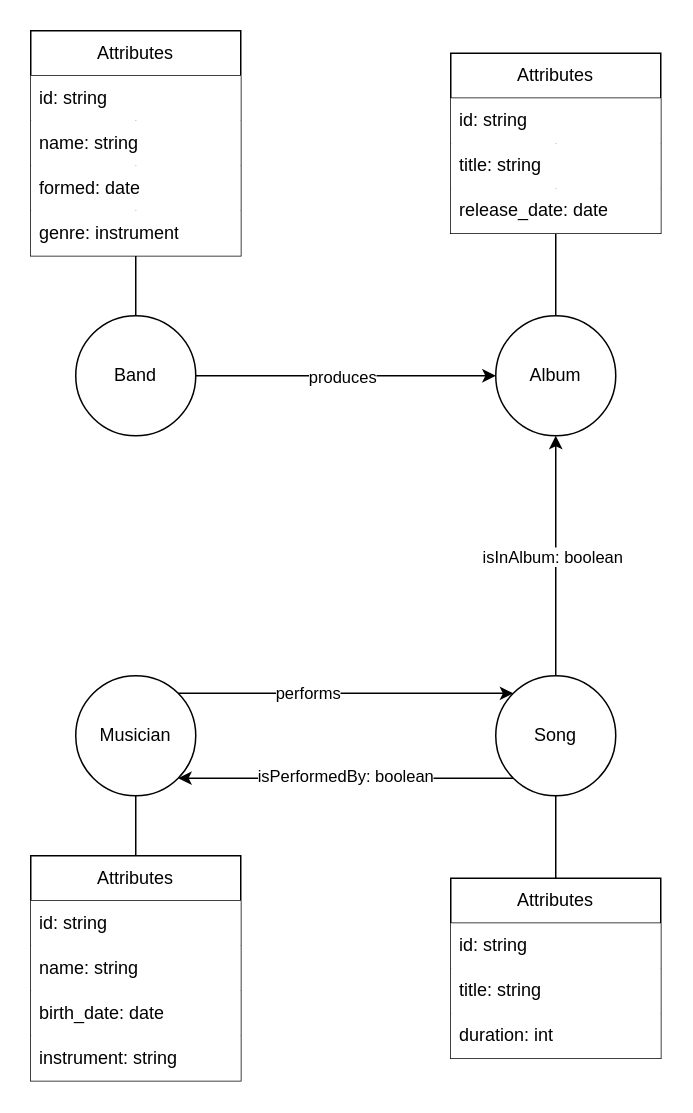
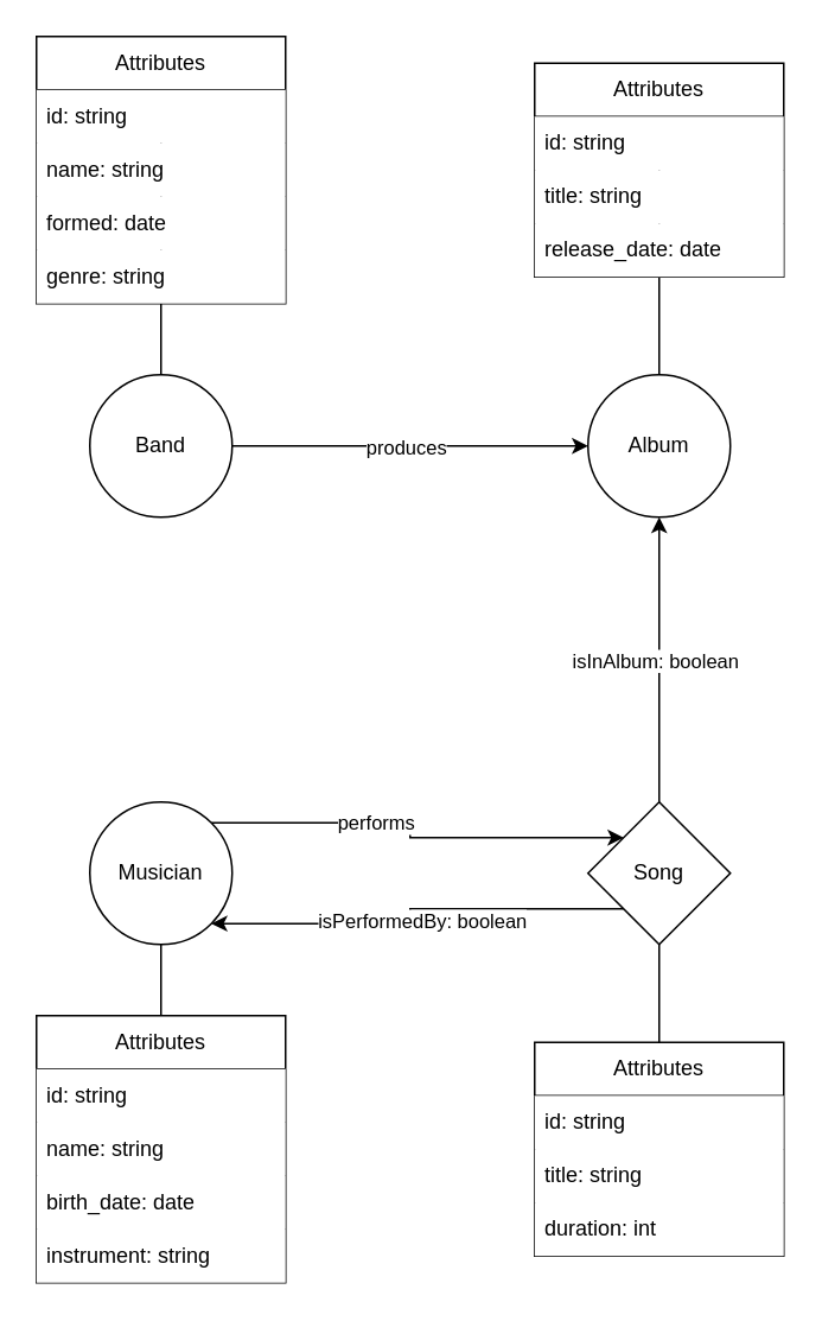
  <mxCell id="0" />
  <mxCell id="1" parent="0" />
  <mxCell id="2" value="" style="endArrow=none;html=1;rounded=0;entryX=0.5;entryY=0;entryDx=0;entryDy=0;exitX=0.5;exitY=0;exitDx=0;exitDy=0;" edge="1" parent="1" source="15" target="5"><mxGeometry width="50" height="50" relative="1" as="geometry"><mxPoint x="280" y="170" as="sourcePoint" /><mxPoint x="330" y="120" as="targetPoint" /></mxGeometry></mxCell>
  <mxCell id="3" style="edgeStyle=orthogonalEdgeStyle;rounded=0;orthogonalLoop=1;jettySize=auto;html=1;exitX=1;exitY=0.5;exitDx=0;exitDy=0;entryX=0;entryY=0.5;entryDx=0;entryDy=0;" edge="1" parent="1" source="5" target="11"><mxGeometry relative="1" as="geometry" /></mxCell>
  <mxCell id="4" value="produces" style="edgeLabel;html=1;align=center;verticalAlign=middle;resizable=0;points=[];" vertex="1" connectable="0" parent="3"><mxGeometry x="-0.067" y="-3" relative="1" as="geometry"><mxPoint x="4" y="-3" as="offset" /></mxGeometry></mxCell>
  <mxCell id="5" value="Band" style="ellipse;whiteSpace=wrap;html=1;aspect=fixed;" vertex="1" parent="1"><mxGeometry x="50" y="210" width="80" height="80" as="geometry" /></mxCell>
  <mxCell id="6" style="edgeStyle=orthogonalEdgeStyle;rounded=0;orthogonalLoop=1;jettySize=auto;html=1;exitX=0;exitY=1;exitDx=0;exitDy=0;entryX=1;entryY=1;entryDx=0;entryDy=0;" edge="1" parent="1" source="10" target="14"><mxGeometry relative="1" as="geometry" /></mxCell>
  <mxCell id="7" value="isPerformedBy: boolean" style="edgeLabel;html=1;align=center;verticalAlign=middle;resizable=0;points=[];" vertex="1" connectable="0" parent="6"><mxGeometry x="0.197" y="-2" relative="1" as="geometry"><mxPoint x="22" as="offset" /></mxGeometry></mxCell>
  <mxCell id="8" style="edgeStyle=orthogonalEdgeStyle;rounded=0;orthogonalLoop=1;jettySize=auto;html=1;exitX=0.5;exitY=0;exitDx=0;exitDy=0;entryX=0.5;entryY=1;entryDx=0;entryDy=0;" edge="1" parent="1" source="10" target="11"><mxGeometry relative="1" as="geometry" /></mxCell>
  <mxCell id="9" value="isInAlbum: boolean" style="edgeLabel;html=1;align=center;verticalAlign=middle;resizable=0;points=[];" vertex="1" connectable="0" parent="8"><mxGeometry y="3" relative="1" as="geometry"><mxPoint as="offset" /></mxGeometry></mxCell>
- <mxCell id="10" value="Song" style="ellipse;whiteSpace=wrap;html=1;aspect=fixed;" vertex="1" parent="1"><mxGeometry x="330" y="450" width="80" height="80" as="geometry" /></mxCell>
+ <mxCell id="10" value="Song" style="rhombus;whiteSpace=wrap;html=1;aspect=fixed;" vertex="1" parent="1"><mxGeometry x="330" y="450" width="80" height="80" as="geometry" /></mxCell>
  <mxCell id="11" value="Album" style="ellipse;whiteSpace=wrap;html=1;aspect=fixed;" vertex="1" parent="1"><mxGeometry x="330" y="210" width="80" height="80" as="geometry" /></mxCell>
  <mxCell id="12" style="edgeStyle=orthogonalEdgeStyle;rounded=0;orthogonalLoop=1;jettySize=auto;html=1;exitX=1;exitY=0;exitDx=0;exitDy=0;entryX=0;entryY=0;entryDx=0;entryDy=0;" edge="1" parent="1" source="14" target="10"><mxGeometry relative="1" as="geometry" /></mxCell>
  <mxCell id="13" value="performs" style="edgeLabel;html=1;align=center;verticalAlign=middle;resizable=0;points=[];" vertex="1" connectable="0" parent="12"><mxGeometry x="-0.233" relative="1" as="geometry"><mxPoint as="offset" /></mxGeometry></mxCell>
  <mxCell id="14" value="Musician" style="ellipse;whiteSpace=wrap;html=1;aspect=fixed;" vertex="1" parent="1"><mxGeometry x="50" y="450" width="80" height="80" as="geometry" /></mxCell>
  <mxCell id="15" value="Attributes" style="swimlane;fontStyle=0;childLayout=stackLayout;horizontal=1;startSize=30;horizontalStack=0;resizeParent=1;resizeParentMax=0;resizeLast=0;collapsible=1;marginBottom=0;whiteSpace=wrap;html=1;fillStyle=solid;gradientColor=none;" vertex="1" parent="1"><mxGeometry x="20" y="20" width="140" height="150" as="geometry"><mxRectangle x="210" y="130" width="100" height="30" as="alternateBounds" /></mxGeometry></mxCell>
  <mxCell id="16" value="id: string" style="text;strokeColor=none;fillColor=default;align=left;verticalAlign=middle;spacingLeft=4;spacingRight=4;overflow=hidden;points=[[0,0.5],[1,0.5]];portConstraint=eastwest;rotatable=0;whiteSpace=wrap;html=1;" vertex="1" parent="15"><mxGeometry y="30" width="140" height="30" as="geometry" /></mxCell>
  <mxCell id="17" value="name: string" style="text;strokeColor=none;fillColor=default;align=left;verticalAlign=middle;spacingLeft=4;spacingRight=4;overflow=hidden;points=[[0,0.5],[1,0.5]];portConstraint=eastwest;rotatable=0;whiteSpace=wrap;html=1;" vertex="1" parent="15"><mxGeometry y="60" width="140" height="30" as="geometry" /></mxCell>
  <mxCell id="18" value="formed: date" style="text;strokeColor=none;fillColor=default;align=left;verticalAlign=middle;spacingLeft=4;spacingRight=4;overflow=hidden;points=[[0,0.5],[1,0.5]];portConstraint=eastwest;rotatable=0;whiteSpace=wrap;html=1;" vertex="1" parent="15"><mxGeometry y="90" width="140" height="30" as="geometry" /></mxCell>
- <mxCell id="19" value="genre: instrument" style="text;strokeColor=none;fillColor=default;align=left;verticalAlign=middle;spacingLeft=4;spacingRight=4;overflow=hidden;points=[[0,0.5],[1,0.5]];portConstraint=eastwest;rotatable=0;whiteSpace=wrap;html=1;" vertex="1" parent="15"><mxGeometry y="120" width="140" height="30" as="geometry" /></mxCell>
+ <mxCell id="19" value="genre: string" style="text;strokeColor=none;fillColor=default;align=left;verticalAlign=middle;spacingLeft=4;spacingRight=4;overflow=hidden;points=[[0,0.5],[1,0.5]];portConstraint=eastwest;rotatable=0;whiteSpace=wrap;html=1;" vertex="1" parent="15"><mxGeometry y="120" width="140" height="30" as="geometry" /></mxCell>
  <mxCell id="20" value="Attributes" style="swimlane;fontStyle=0;childLayout=stackLayout;horizontal=1;startSize=30;horizontalStack=0;resizeParent=1;resizeParentMax=0;resizeLast=0;collapsible=1;marginBottom=0;whiteSpace=wrap;html=1;fillStyle=solid;gradientColor=none;" vertex="1" parent="1"><mxGeometry x="20" y="570" width="140" height="150" as="geometry"><mxRectangle x="210" y="130" width="100" height="30" as="alternateBounds" /></mxGeometry></mxCell>
  <mxCell id="21" value="id: string" style="text;strokeColor=none;fillColor=default;align=left;verticalAlign=middle;spacingLeft=4;spacingRight=4;overflow=hidden;points=[[0,0.5],[1,0.5]];portConstraint=eastwest;rotatable=0;whiteSpace=wrap;html=1;" vertex="1" parent="20"><mxGeometry y="30" width="140" height="30" as="geometry" /></mxCell>
  <mxCell id="22" value="name: string" style="text;strokeColor=none;fillColor=default;align=left;verticalAlign=middle;spacingLeft=4;spacingRight=4;overflow=hidden;points=[[0,0.5],[1,0.5]];portConstraint=eastwest;rotatable=0;whiteSpace=wrap;html=1;" vertex="1" parent="20"><mxGeometry y="60" width="140" height="30" as="geometry" /></mxCell>
  <mxCell id="23" value="birth_date: date" style="text;strokeColor=none;fillColor=default;align=left;verticalAlign=middle;spacingLeft=4;spacingRight=4;overflow=hidden;points=[[0,0.5],[1,0.5]];portConstraint=eastwest;rotatable=0;whiteSpace=wrap;html=1;" vertex="1" parent="20"><mxGeometry y="90" width="140" height="30" as="geometry" /></mxCell>
  <mxCell id="24" value="instrument: string" style="text;strokeColor=none;fillColor=default;align=left;verticalAlign=middle;spacingLeft=4;spacingRight=4;overflow=hidden;points=[[0,0.5],[1,0.5]];portConstraint=eastwest;rotatable=0;whiteSpace=wrap;html=1;" vertex="1" parent="20"><mxGeometry y="120" width="140" height="30" as="geometry" /></mxCell>
  <mxCell id="25" value="Attributes" style="swimlane;fontStyle=0;childLayout=stackLayout;horizontal=1;startSize=30;horizontalStack=0;resizeParent=1;resizeParentMax=0;resizeLast=0;collapsible=1;marginBottom=0;whiteSpace=wrap;html=1;fillStyle=solid;gradientColor=none;" vertex="1" parent="1"><mxGeometry x="300" y="585" width="140" height="120" as="geometry"><mxRectangle x="210" y="130" width="100" height="30" as="alternateBounds" /></mxGeometry></mxCell>
  <mxCell id="26" value="id: string" style="text;strokeColor=none;fillColor=default;align=left;verticalAlign=middle;spacingLeft=4;spacingRight=4;overflow=hidden;points=[[0,0.5],[1,0.5]];portConstraint=eastwest;rotatable=0;whiteSpace=wrap;html=1;" vertex="1" parent="25"><mxGeometry y="30" width="140" height="30" as="geometry" /></mxCell>
  <mxCell id="27" value="title: string" style="text;strokeColor=none;fillColor=default;align=left;verticalAlign=middle;spacingLeft=4;spacingRight=4;overflow=hidden;points=[[0,0.5],[1,0.5]];portConstraint=eastwest;rotatable=0;whiteSpace=wrap;html=1;" vertex="1" parent="25"><mxGeometry y="60" width="140" height="30" as="geometry" /></mxCell>
  <mxCell id="28" value="duration: int" style="text;strokeColor=none;fillColor=default;align=left;verticalAlign=middle;spacingLeft=4;spacingRight=4;overflow=hidden;points=[[0,0.5],[1,0.5]];portConstraint=eastwest;rotatable=0;whiteSpace=wrap;html=1;" vertex="1" parent="25"><mxGeometry y="90" width="140" height="30" as="geometry" /></mxCell>
  <mxCell id="29" value="" style="endArrow=none;html=1;rounded=0;entryX=0.5;entryY=1;entryDx=0;entryDy=0;exitX=0.5;exitY=0;exitDx=0;exitDy=0;" edge="1" parent="1" source="25" target="10"><mxGeometry width="50" height="50" relative="1" as="geometry"><mxPoint x="350" y="910" as="sourcePoint" /><mxPoint x="400" y="860" as="targetPoint" /></mxGeometry></mxCell>
  <mxCell id="30" value="" style="endArrow=none;html=1;rounded=0;entryX=0.5;entryY=1;entryDx=0;entryDy=0;exitX=0.5;exitY=0;exitDx=0;exitDy=0;" edge="1" parent="1" source="20" target="14"><mxGeometry width="50" height="50" relative="1" as="geometry"><mxPoint x="-30" y="550" as="sourcePoint" /><mxPoint x="20" y="500" as="targetPoint" /></mxGeometry></mxCell>
  <mxCell id="31" value="" style="endArrow=none;html=1;rounded=0;entryX=0.5;entryY=0;entryDx=0;entryDy=0;exitX=0.5;exitY=0;exitDx=0;exitDy=0;" edge="1" parent="1" source="32" target="11"><mxGeometry width="50" height="50" relative="1" as="geometry"><mxPoint x="540" y="260" as="sourcePoint" /><mxPoint x="590" y="210" as="targetPoint" /></mxGeometry></mxCell>
  <mxCell id="32" value="Attributes" style="swimlane;fontStyle=0;childLayout=stackLayout;horizontal=1;startSize=30;horizontalStack=0;resizeParent=1;resizeParentMax=0;resizeLast=0;collapsible=1;marginBottom=0;whiteSpace=wrap;html=1;fillStyle=solid;gradientColor=none;" vertex="1" parent="1"><mxGeometry x="300" y="35" width="140" height="120" as="geometry"><mxRectangle x="490" y="130" width="100" height="30" as="alternateBounds" /></mxGeometry></mxCell>
  <mxCell id="33" value="id: string" style="text;strokeColor=none;fillColor=default;align=left;verticalAlign=middle;spacingLeft=4;spacingRight=4;overflow=hidden;points=[[0,0.5],[1,0.5]];portConstraint=eastwest;rotatable=0;whiteSpace=wrap;html=1;" vertex="1" parent="32"><mxGeometry y="30" width="140" height="30" as="geometry" /></mxCell>
  <mxCell id="34" value="title: string" style="text;strokeColor=none;fillColor=default;align=left;verticalAlign=middle;spacingLeft=4;spacingRight=4;overflow=hidden;points=[[0,0.5],[1,0.5]];portConstraint=eastwest;rotatable=0;whiteSpace=wrap;html=1;" vertex="1" parent="32"><mxGeometry y="60" width="140" height="30" as="geometry" /></mxCell>
  <mxCell id="35" value="release_date: date" style="text;strokeColor=none;fillColor=default;align=left;verticalAlign=middle;spacingLeft=4;spacingRight=4;overflow=hidden;points=[[0,0.5],[1,0.5]];portConstraint=eastwest;rotatable=0;whiteSpace=wrap;html=1;" vertex="1" parent="32"><mxGeometry y="90" width="140" height="30" as="geometry" /></mxCell>
